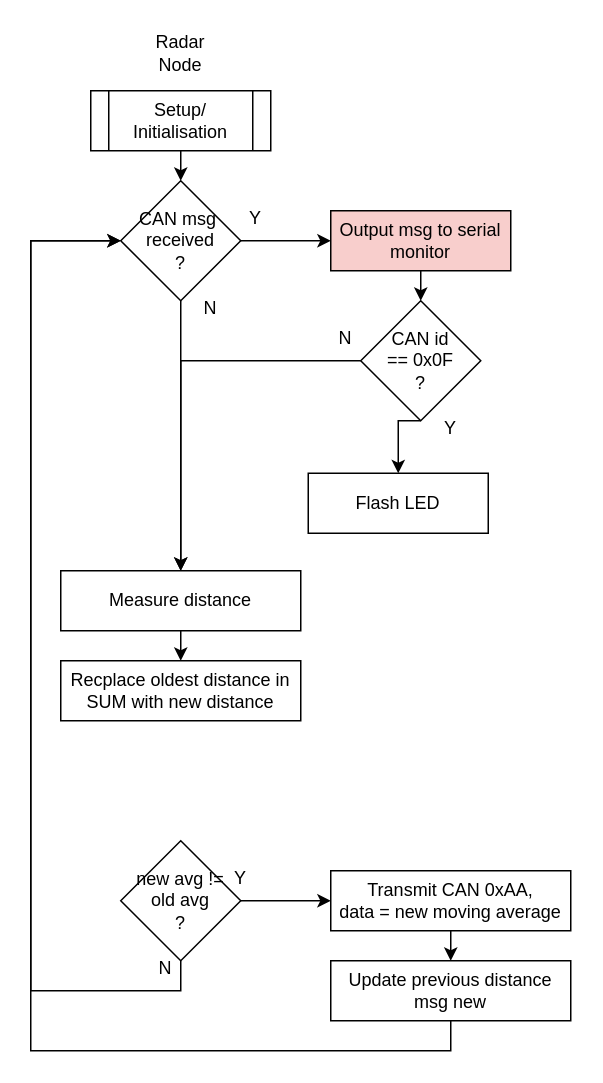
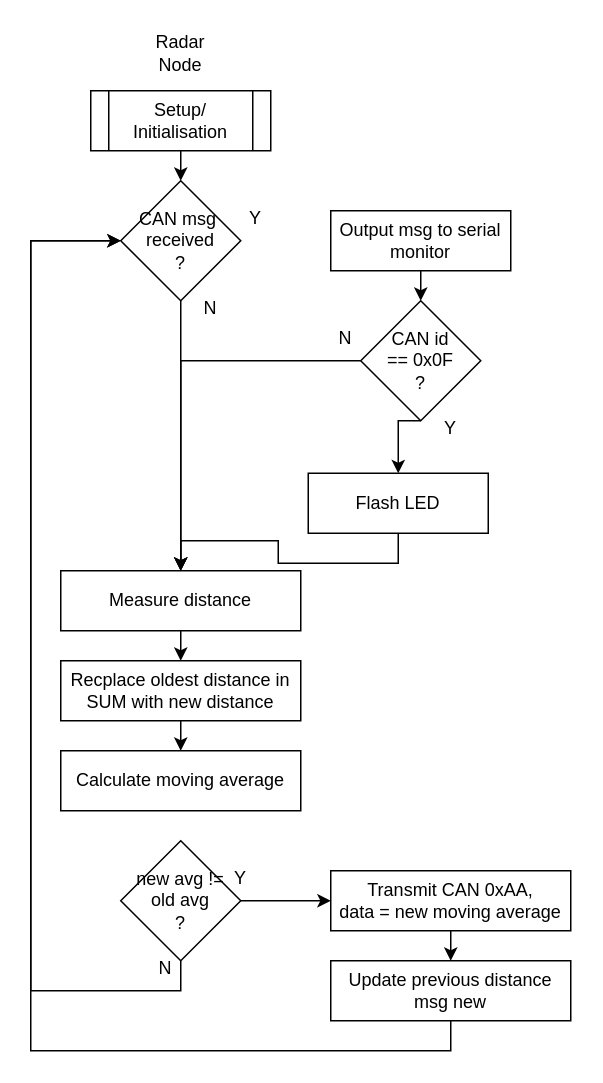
  <mxCell id="0" />
  <mxCell id="1" parent="0" />
  <mxCell id="2" style="edgeStyle=orthogonalEdgeStyle;rounded=0;orthogonalLoop=1;jettySize=auto;html=1;exitX=0.5;exitY=1;exitDx=0;exitDy=0;entryX=0.5;entryY=0;entryDx=0;entryDy=0;" edge="1" parent="1" source="3" target="7"><mxGeometry relative="1" as="geometry" /></mxCell>
  <mxCell id="3" value="Setup/ Initialisation" style="shape=process;whiteSpace=wrap;html=1;backgroundOutline=1;" vertex="1" parent="1"><mxGeometry x="60" y="60" width="120" height="40" as="geometry" /></mxCell>
  <mxCell id="4" value="Radar Node" style="text;html=1;align=center;verticalAlign=middle;whiteSpace=wrap;rounded=0;" vertex="1" parent="1"><mxGeometry x="90" y="20" width="60" height="30" as="geometry" /></mxCell>
- <mxCell id="5" style="edgeStyle=orthogonalEdgeStyle;rounded=0;orthogonalLoop=1;jettySize=auto;html=1;exitX=1;exitY=0.5;exitDx=0;exitDy=0;entryX=0;entryY=0.5;entryDx=0;entryDy=0;" edge="1" parent="1" source="7" target="9"><mxGeometry relative="1" as="geometry" /></mxCell>
  <mxCell id="6" style="edgeStyle=orthogonalEdgeStyle;rounded=0;orthogonalLoop=1;jettySize=auto;html=1;exitX=0.5;exitY=1;exitDx=0;exitDy=0;entryX=0.5;entryY=0;entryDx=0;entryDy=0;" edge="1" parent="1" source="7" target="18"><mxGeometry relative="1" as="geometry" /></mxCell>
  <mxCell id="7" value="CAN msg&amp;nbsp;&lt;div&gt;received&lt;/div&gt;&lt;div&gt;?&lt;/div&gt;" style="rhombus;whiteSpace=wrap;html=1;" vertex="1" parent="1"><mxGeometry x="80" y="120" width="80" height="80" as="geometry" /></mxCell>
  <mxCell id="8" style="edgeStyle=orthogonalEdgeStyle;rounded=0;orthogonalLoop=1;jettySize=auto;html=1;exitX=0.5;exitY=1;exitDx=0;exitDy=0;entryX=0.5;entryY=0;entryDx=0;entryDy=0;" edge="1" parent="1" source="9" target="12"><mxGeometry relative="1" as="geometry" /></mxCell>
- <mxCell id="9" value="Output msg to serial monitor" style="rounded=0;whiteSpace=wrap;html=1;fillColor=#f8cecc;" vertex="1" parent="1"><mxGeometry x="220" y="140" width="120" height="40" as="geometry" /></mxCell>
+ <mxCell id="9" value="Output msg to serial monitor" style="rounded=0;whiteSpace=wrap;html=1;" vertex="1" parent="1"><mxGeometry x="220" y="140" width="120" height="40" as="geometry" /></mxCell>
  <mxCell id="10" style="edgeStyle=orthogonalEdgeStyle;rounded=0;orthogonalLoop=1;jettySize=auto;html=1;exitX=0.5;exitY=1;exitDx=0;exitDy=0;entryX=0.5;entryY=0;entryDx=0;entryDy=0;" edge="1" parent="1" source="12" target="14"><mxGeometry relative="1" as="geometry" /></mxCell>
  <mxCell id="11" style="edgeStyle=orthogonalEdgeStyle;rounded=0;orthogonalLoop=1;jettySize=auto;html=1;exitX=0;exitY=0.5;exitDx=0;exitDy=0;entryX=0.5;entryY=0;entryDx=0;entryDy=0;" edge="1" parent="1" source="12" target="18"><mxGeometry relative="1" as="geometry" /></mxCell>
  <mxCell id="12" value="CAN id&lt;div&gt;== 0x0F&lt;/div&gt;&lt;div&gt;?&lt;/div&gt;" style="rhombus;whiteSpace=wrap;html=1;" vertex="1" parent="1"><mxGeometry x="240" y="200" width="80" height="80" as="geometry" /></mxCell>
+ <mxCell id="13" style="edgeStyle=orthogonalEdgeStyle;rounded=0;orthogonalLoop=1;jettySize=auto;html=1;exitX=0.5;exitY=1;exitDx=0;exitDy=0;entryX=0.5;entryY=0;entryDx=0;entryDy=0;" edge="1" parent="1" source="14" target="18"><mxGeometry relative="1" as="geometry" /></mxCell>
  <mxCell id="14" value="Flash LED" style="rounded=0;whiteSpace=wrap;html=1;" vertex="1" parent="1"><mxGeometry x="205" y="315" width="120" height="40" as="geometry" /></mxCell>
  <mxCell id="15" value="Y" style="text;html=1;align=center;verticalAlign=middle;whiteSpace=wrap;rounded=0;" vertex="1" parent="1"><mxGeometry x="270" y="270" width="60" height="30" as="geometry" /></mxCell>
  <mxCell id="16" value="Y" style="text;html=1;align=center;verticalAlign=middle;whiteSpace=wrap;rounded=0;" vertex="1" parent="1"><mxGeometry x="140" y="130" width="60" height="30" as="geometry" /></mxCell>
  <mxCell id="17" style="edgeStyle=orthogonalEdgeStyle;rounded=0;orthogonalLoop=1;jettySize=auto;html=1;exitX=0.5;exitY=1;exitDx=0;exitDy=0;entryX=0.5;entryY=0;entryDx=0;entryDy=0;" edge="1" parent="1" source="18" target="20"><mxGeometry relative="1" as="geometry" /></mxCell>
  <mxCell id="18" value="Measure distance" style="rounded=0;whiteSpace=wrap;html=1;" vertex="1" parent="1"><mxGeometry x="40" y="380" width="160" height="40" as="geometry" /></mxCell>
+ <mxCell id="19" style="edgeStyle=orthogonalEdgeStyle;rounded=0;orthogonalLoop=1;jettySize=auto;html=1;exitX=0.5;exitY=1;exitDx=0;exitDy=0;entryX=0.5;entryY=0;entryDx=0;entryDy=0;" edge="1" parent="1" source="20" target="21"><mxGeometry relative="1" as="geometry" /></mxCell>
  <mxCell id="20" value="Recplace oldest distance in SUM with new distance" style="rounded=0;whiteSpace=wrap;html=1;" vertex="1" parent="1"><mxGeometry x="40" y="440" width="160" height="40" as="geometry" /></mxCell>
+ <mxCell id="21" value="Calculate moving average" style="rounded=0;whiteSpace=wrap;html=1;" vertex="1" parent="1"><mxGeometry x="40" y="500" width="160" height="40" as="geometry" /></mxCell>
  <mxCell id="22" style="edgeStyle=orthogonalEdgeStyle;rounded=0;orthogonalLoop=1;jettySize=auto;html=1;exitX=1;exitY=0.5;exitDx=0;exitDy=0;entryX=0;entryY=0.5;entryDx=0;entryDy=0;" edge="1" parent="1" source="24" target="26"><mxGeometry relative="1" as="geometry" /></mxCell>
  <mxCell id="23" style="edgeStyle=orthogonalEdgeStyle;rounded=0;orthogonalLoop=1;jettySize=auto;html=1;exitX=0.5;exitY=1;exitDx=0;exitDy=0;entryX=0;entryY=0.5;entryDx=0;entryDy=0;" edge="1" parent="1" source="24" target="7"><mxGeometry relative="1" as="geometry"><Array as="points"><mxPoint x="120" y="660" /><mxPoint x="20" y="660" /><mxPoint x="20" y="160" /></Array></mxGeometry></mxCell>
  <mxCell id="24" value="new avg !=&lt;div&gt;old avg&lt;/div&gt;&lt;div&gt;?&lt;/div&gt;" style="rhombus;whiteSpace=wrap;html=1;" vertex="1" parent="1"><mxGeometry x="80" y="560" width="80" height="80" as="geometry" /></mxCell>
  <mxCell id="25" style="edgeStyle=orthogonalEdgeStyle;rounded=0;orthogonalLoop=1;jettySize=auto;html=1;exitX=0.5;exitY=1;exitDx=0;exitDy=0;entryX=0.5;entryY=0;entryDx=0;entryDy=0;" edge="1" parent="1" source="26" target="28"><mxGeometry relative="1" as="geometry" /></mxCell>
  <mxCell id="26" value="Transmit CAN 0xAA,&lt;div&gt;data = new moving average&lt;/div&gt;" style="rounded=0;whiteSpace=wrap;html=1;" vertex="1" parent="1"><mxGeometry x="220" y="580" width="160" height="40" as="geometry" /></mxCell>
  <mxCell id="27" style="edgeStyle=orthogonalEdgeStyle;rounded=0;orthogonalLoop=1;jettySize=auto;html=1;exitX=0.5;exitY=1;exitDx=0;exitDy=0;entryX=0;entryY=0.5;entryDx=0;entryDy=0;" edge="1" parent="1" source="28" target="7"><mxGeometry relative="1" as="geometry"><Array as="points"><mxPoint x="300" y="700" /><mxPoint x="20" y="700" /><mxPoint x="20" y="160" /></Array></mxGeometry></mxCell>
  <mxCell id="28" value="Update previous distance msg new" style="rounded=0;whiteSpace=wrap;html=1;" vertex="1" parent="1"><mxGeometry x="220" y="640" width="160" height="40" as="geometry" /></mxCell>
  <mxCell id="29" value="N" style="text;html=1;align=center;verticalAlign=middle;whiteSpace=wrap;rounded=0;" vertex="1" parent="1"><mxGeometry x="80" y="630" width="60" height="30" as="geometry" /></mxCell>
  <mxCell id="30" value="Y" style="text;html=1;align=center;verticalAlign=middle;whiteSpace=wrap;rounded=0;" vertex="1" parent="1"><mxGeometry x="130" y="570" width="60" height="30" as="geometry" /></mxCell>
  <mxCell id="31" value="N" style="text;html=1;align=center;verticalAlign=middle;whiteSpace=wrap;rounded=0;" vertex="1" parent="1"><mxGeometry x="200" y="210" width="60" height="30" as="geometry" /></mxCell>
  <mxCell id="32" value="N" style="text;html=1;align=center;verticalAlign=middle;whiteSpace=wrap;rounded=0;" vertex="1" parent="1"><mxGeometry x="110" y="190" width="60" height="30" as="geometry" /></mxCell>
